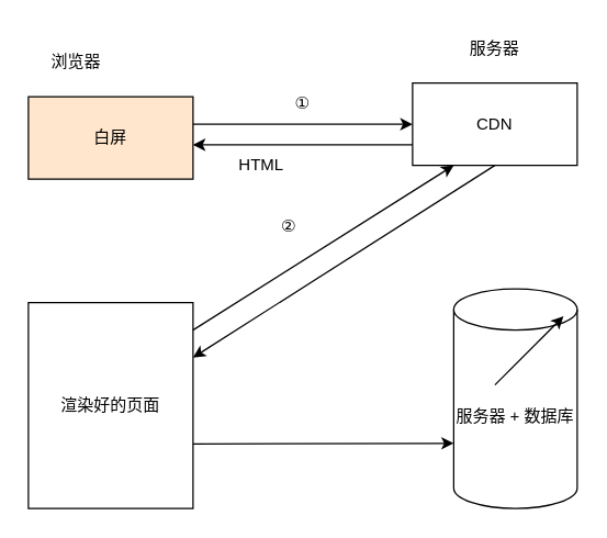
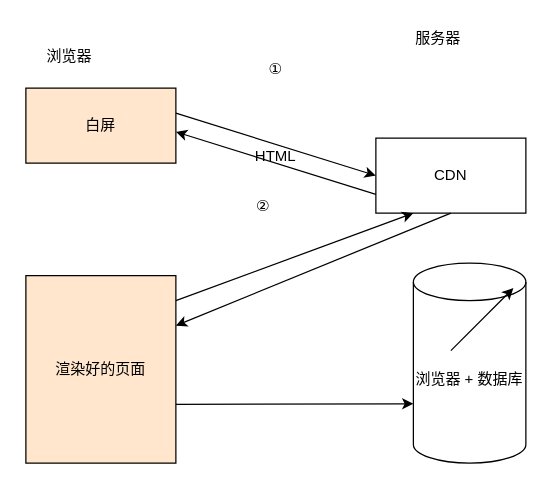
  <mxCell id="0" />
  <mxCell id="1" parent="0" />
  <mxCell id="2" value="白屏" style="rounded=0;whiteSpace=wrap;html=1;fillColor=#ffe6cc;" vertex="1" parent="1"><mxGeometry x="20" y="70" width="120" height="60" as="geometry" /></mxCell>
- <mxCell id="3" value="渲染好的页面" style="rounded=0;whiteSpace=wrap;html=1;" vertex="1" parent="1"><mxGeometry x="20" y="220" width="120" height="150" as="geometry" /></mxCell>
- <mxCell id="4" value="CDN" style="rounded=0;whiteSpace=wrap;html=1;" vertex="1" parent="1"><mxGeometry x="300" y="60" width="120" height="60" as="geometry" /></mxCell>
- <mxCell id="5" value="服务器 + 数据库" style="shape=cylinder3;whiteSpace=wrap;html=1;boundedLbl=1;backgroundOutline=1;size=15;" vertex="1" parent="1"><mxGeometry x="330" y="210" width="90" height="160" as="geometry" /></mxCell>
+ <mxCell id="3" value="渲染好的页面" style="rounded=0;whiteSpace=wrap;html=1;fillColor=#ffe6cc;" vertex="1" parent="1"><mxGeometry x="20" y="220" width="120" height="150" as="geometry" /></mxCell>
+ <mxCell id="4" value="CDN" style="rounded=0;whiteSpace=wrap;html=1;" vertex="1" parent="1"><mxGeometry x="300" y="110" width="120" height="60" as="geometry" /></mxCell>
+ <mxCell id="5" value="浏览器 + 数据库" style="shape=cylinder3;whiteSpace=wrap;html=1;boundedLbl=1;backgroundOutline=1;size=15;" vertex="1" parent="1"><mxGeometry x="330" y="210" width="90" height="160" as="geometry" /></mxCell>
  <mxCell id="6" value="浏览器" style="text;html=1;strokeColor=none;fillColor=none;align=center;verticalAlign=middle;whiteSpace=wrap;rounded=0;" vertex="1" parent="1"><mxGeometry x="25" y="30" width="60" height="30" as="geometry" /></mxCell>
- <mxCell id="7" value="服务器" style="text;html=1;strokeColor=none;fillColor=none;align=center;verticalAlign=middle;whiteSpace=wrap;rounded=0;" vertex="1" parent="1"><mxGeometry x="330" y="20" width="60" height="30" as="geometry" /></mxCell>
+ <mxCell id="7" value="服务器" style="text;html=1;strokeColor=none;fillColor=none;align=center;verticalAlign=middle;whiteSpace=wrap;rounded=0;" vertex="1" parent="1"><mxGeometry x="320" y="15" width="60" height="30" as="geometry" /></mxCell>
  <mxCell id="8" value="" style="endArrow=classic;html=1;" edge="1" parent="1"><mxGeometry width="50" height="50" relative="1" as="geometry"><mxPoint x="360" y="280" as="sourcePoint" /><mxPoint x="410" y="230" as="targetPoint" /></mxGeometry></mxCell>
  <mxCell id="9" value="" style="endArrow=classic;html=1;entryX=0;entryY=0.5;entryDx=0;entryDy=0;" edge="1" parent="1" target="4"><mxGeometry width="50" height="50" relative="1" as="geometry"><mxPoint x="140" y="90" as="sourcePoint" /><mxPoint x="190" y="40" as="targetPoint" /></mxGeometry></mxCell>
- <mxCell id="10" value="①" style="text;html=1;strokeColor=none;fillColor=none;align=center;verticalAlign=middle;whiteSpace=wrap;rounded=0;" vertex="1" parent="1"><mxGeometry x="190" y="60" width="60" height="30" as="geometry" /></mxCell>
+ <mxCell id="10" value="①" style="text;html=1;strokeColor=none;fillColor=none;align=center;verticalAlign=middle;whiteSpace=wrap;rounded=0;" vertex="1" parent="1"><mxGeometry x="190" y="40" width="60" height="30" as="geometry" /></mxCell>
  <mxCell id="11" value="" style="endArrow=classic;html=1;exitX=0;exitY=0.75;exitDx=0;exitDy=0;" edge="1" parent="1" source="4"><mxGeometry width="50" height="50" relative="1" as="geometry"><mxPoint x="90" y="170" as="sourcePoint" /><mxPoint x="140" y="105" as="targetPoint" /></mxGeometry></mxCell>
- <mxCell id="12" value="HTML" style="text;html=1;strokeColor=none;fillColor=none;align=center;verticalAlign=middle;whiteSpace=wrap;rounded=0;" vertex="1" parent="1"><mxGeometry x="160" y="105" width="60" height="30" as="geometry" /></mxCell>
+ <mxCell id="12" value="HTML" style="text;html=1;strokeColor=none;fillColor=none;align=center;verticalAlign=middle;whiteSpace=wrap;rounded=0;" vertex="1" parent="1"><mxGeometry x="190" y="110" width="60" height="30" as="geometry" /></mxCell>
  <mxCell id="13" value="" style="endArrow=classic;html=1;entryX=0.25;entryY=1;entryDx=0;entryDy=0;" edge="1" parent="1" target="4"><mxGeometry width="50" height="50" relative="1" as="geometry"><mxPoint x="140" y="240" as="sourcePoint" /><mxPoint x="190" y="190" as="targetPoint" /></mxGeometry></mxCell>
  <mxCell id="14" value="②" style="text;html=1;strokeColor=none;fillColor=none;align=center;verticalAlign=middle;whiteSpace=wrap;rounded=0;" vertex="1" parent="1"><mxGeometry x="180" y="150" width="60" height="30" as="geometry" /></mxCell>
  <mxCell id="15" value="" style="endArrow=classic;html=1;exitX=0.5;exitY=1;exitDx=0;exitDy=0;" edge="1" parent="1" source="4"><mxGeometry width="50" height="50" relative="1" as="geometry"><mxPoint x="90" y="310" as="sourcePoint" /><mxPoint x="140" y="260" as="targetPoint" /></mxGeometry></mxCell>
  <mxCell id="16" value="" style="endArrow=classic;html=1;entryX=0;entryY=0;entryDx=0;entryDy=112.5;entryPerimeter=0;" edge="1" parent="1" target="5"><mxGeometry width="50" height="50" relative="1" as="geometry"><mxPoint x="140" y="323" as="sourcePoint" /><mxPoint x="190" y="270" as="targetPoint" /></mxGeometry></mxCell>
